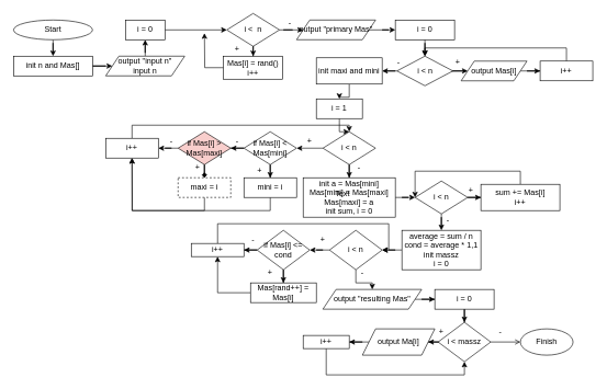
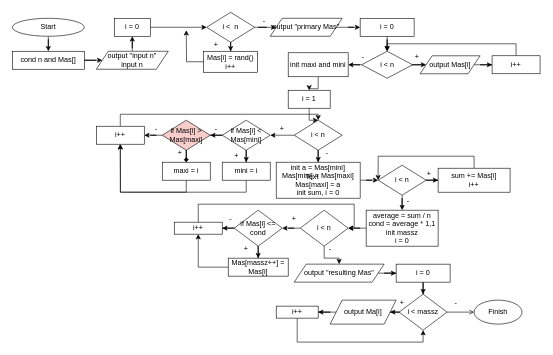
  <mxCell id="0" />
  <mxCell id="1" parent="0" />
  <mxCell id="2" value="" style="edgeStyle=orthogonalEdgeStyle;rounded=0;orthogonalLoop=1;jettySize=auto;html=1;" edge="1" parent="1" source="3" target="5"><mxGeometry relative="1" as="geometry" /></mxCell>
  <mxCell id="3" value="Start" style="ellipse;whiteSpace=wrap;html=1;" vertex="1" parent="1"><mxGeometry x="20" y="30" width="120" height="30" as="geometry" /></mxCell>
  <mxCell id="4" value="" style="edgeStyle=orthogonalEdgeStyle;rounded=0;orthogonalLoop=1;jettySize=auto;html=1;" edge="1" parent="1" source="5" target="7"><mxGeometry relative="1" as="geometry" /></mxCell>
- <mxCell id="5" value="init n and Mas[]" style="whiteSpace=wrap;html=1;" vertex="1" parent="1"><mxGeometry x="20" y="85" width="120" height="30" as="geometry" /></mxCell>
+ <mxCell id="5" value="cond n and Mas[]" style="whiteSpace=wrap;html=1;" vertex="1" parent="1"><mxGeometry x="20" y="85" width="120" height="30" as="geometry" /></mxCell>
  <mxCell id="6" value="" style="edgeStyle=orthogonalEdgeStyle;rounded=0;orthogonalLoop=1;jettySize=auto;html=1;" edge="1" parent="1" source="7" target="9"><mxGeometry relative="1" as="geometry" /></mxCell>
  <mxCell id="7" value="output &quot;input n&lt;span style=&quot;background-color: initial;&quot;&gt;&quot;&lt;/span&gt;&lt;div&gt;&lt;span style=&quot;background-color: initial;&quot;&gt;input n&lt;/span&gt;&lt;/div&gt;" style="shape=parallelogram;perimeter=parallelogramPerimeter;whiteSpace=wrap;html=1;fixedSize=1;" vertex="1" parent="1"><mxGeometry x="160" y="85" width="120" height="30" as="geometry" /></mxCell>
  <mxCell id="8" value="" style="edgeStyle=orthogonalEdgeStyle;rounded=0;orthogonalLoop=1;jettySize=auto;html=1;" edge="1" parent="1" source="9" target="12"><mxGeometry relative="1" as="geometry" /></mxCell>
  <mxCell id="9" value="i = 0" style="whiteSpace=wrap;html=1;" vertex="1" parent="1"><mxGeometry x="190" y="30" width="60" height="30" as="geometry" /></mxCell>
  <mxCell id="10" value="" style="edgeStyle=orthogonalEdgeStyle;rounded=0;orthogonalLoop=1;jettySize=auto;html=1;" edge="1" parent="1" source="12" target="14"><mxGeometry relative="1" as="geometry" /></mxCell>
  <mxCell id="11" value="" style="edgeStyle=orthogonalEdgeStyle;rounded=0;orthogonalLoop=1;jettySize=auto;html=1;" edge="1" parent="1" source="12" target="16"><mxGeometry relative="1" as="geometry" /></mxCell>
  <mxCell id="12" value="i &amp;lt;&amp;nbsp; n" style="rhombus;whiteSpace=wrap;html=1;" vertex="1" parent="1"><mxGeometry x="344" width="80" height="50" as="geometry" y="20" /></mxCell>
  <mxCell id="13" style="edgeStyle=orthogonalEdgeStyle;rounded=0;orthogonalLoop=1;jettySize=auto;html=1;exitX=0;exitY=0.5;exitDx=0;exitDy=0;" edge="1" parent="1" source="14"><mxGeometry relative="1" as="geometry"><mxPoint x="310" y="50" as="targetPoint" /></mxGeometry></mxCell>
  <mxCell id="14" value="Mas[i] = rand()&lt;div&gt;i++&lt;/div&gt;" style="whiteSpace=wrap;html=1;" vertex="1" parent="1"><mxGeometry x="339" y="85" width="90" height="35" as="geometry" /></mxCell>
  <mxCell id="15" value="" style="edgeStyle=orthogonalEdgeStyle;rounded=0;orthogonalLoop=1;jettySize=auto;html=1;" edge="1" parent="1" source="16" target="18"><mxGeometry relative="1" as="geometry" /></mxCell>
  <mxCell id="16" value="output &quot;primary Mas&quot;" style="shape=parallelogram;perimeter=parallelogramPerimeter;whiteSpace=wrap;html=1;fixedSize=1;" vertex="1" parent="1"><mxGeometry x="450" y="30" width="120" height="30" as="geometry" /></mxCell>
  <mxCell id="17" value="" style="edgeStyle=orthogonalEdgeStyle;rounded=0;orthogonalLoop=1;jettySize=auto;html=1;" edge="1" parent="1" source="18" target="21"><mxGeometry relative="1" as="geometry" /></mxCell>
  <mxCell id="18" value="i = 0" style="whiteSpace=wrap;html=1;" vertex="1" parent="1"><mxGeometry x="600" y="30" width="90" height="30" as="geometry" /></mxCell>
  <mxCell id="19" value="" style="edgeStyle=orthogonalEdgeStyle;rounded=0;orthogonalLoop=1;jettySize=auto;html=1;" edge="1" parent="1" source="21" target="23"><mxGeometry relative="1" as="geometry" /></mxCell>
  <mxCell id="20" value="" style="edgeStyle=orthogonalEdgeStyle;rounded=0;orthogonalLoop=1;jettySize=auto;html=1;" edge="1" parent="1" source="21" target="27"><mxGeometry relative="1" as="geometry" /></mxCell>
  <mxCell id="21" value="i &amp;lt; n" style="rhombus;whiteSpace=wrap;html=1;" vertex="1" parent="1"><mxGeometry x="602.5" y="85" width="85" height="45" as="geometry" /></mxCell>
  <mxCell id="22" value="" style="edgeStyle=orthogonalEdgeStyle;rounded=0;orthogonalLoop=1;jettySize=auto;html=1;" edge="1" parent="1" source="23" target="25"><mxGeometry relative="1" as="geometry" /></mxCell>
  <mxCell id="23" value="output Mas[i]" style="shape=parallelogram;perimeter=parallelogramPerimeter;whiteSpace=wrap;html=1;fixedSize=1;" vertex="1" parent="1"><mxGeometry x="700" y="92.5" width="100" height="30" as="geometry" /></mxCell>
  <mxCell id="24" style="edgeStyle=orthogonalEdgeStyle;rounded=0;orthogonalLoop=1;jettySize=auto;html=1;exitX=0.5;exitY=0;exitDx=0;exitDy=0;entryX=0.5;entryY=0;entryDx=0;entryDy=0;" edge="1" parent="1" source="25" target="21"><mxGeometry relative="1" as="geometry" /></mxCell>
  <mxCell id="25" value="i++" style="whiteSpace=wrap;html=1;" vertex="1" parent="1"><mxGeometry x="820" y="92.5" width="80" height="30" as="geometry" /></mxCell>
  <mxCell id="26" value="" style="edgeStyle=orthogonalEdgeStyle;rounded=0;orthogonalLoop=1;jettySize=auto;html=1;" edge="1" parent="1" source="27" target="29"><mxGeometry relative="1" as="geometry" /></mxCell>
  <mxCell id="27" value="init maxi and mini" style="whiteSpace=wrap;html=1;" vertex="1" parent="1"><mxGeometry x="480" y="87.5" width="100" height="40" as="geometry" /></mxCell>
  <mxCell id="28" value="" style="edgeStyle=orthogonalEdgeStyle;rounded=0;orthogonalLoop=1;jettySize=auto;html=1;" edge="1" parent="1" source="29" target="32"><mxGeometry relative="1" as="geometry" /></mxCell>
  <mxCell id="29" value="i = 1" style="whiteSpace=wrap;html=1;" vertex="1" parent="1"><mxGeometry x="480" y="150" width="70" height="30" as="geometry" /></mxCell>
  <mxCell id="30" value="" style="edgeStyle=orthogonalEdgeStyle;rounded=0;orthogonalLoop=1;jettySize=auto;html=1;" edge="1" parent="1" source="32" target="35"><mxGeometry relative="1" as="geometry" /></mxCell>
  <mxCell id="31" value="" style="edgeStyle=orthogonalEdgeStyle;rounded=0;orthogonalLoop=1;jettySize=auto;html=1;" edge="1" parent="1" source="32" target="46"><mxGeometry relative="1" as="geometry" /></mxCell>
  <mxCell id="32" value="i &amp;lt; n" style="rhombus;whiteSpace=wrap;html=1;" vertex="1" parent="1"><mxGeometry x="490" y="200" width="80" height="50" as="geometry" /></mxCell>
  <mxCell id="33" value="" style="edgeStyle=orthogonalEdgeStyle;rounded=0;orthogonalLoop=1;jettySize=auto;html=1;" edge="1" parent="1" source="35" target="38"><mxGeometry relative="1" as="geometry" /></mxCell>
  <mxCell id="34" value="" style="edgeStyle=orthogonalEdgeStyle;rounded=0;orthogonalLoop=1;jettySize=auto;html=1;" edge="1" parent="1" source="35" target="42"><mxGeometry relative="1" as="geometry" /></mxCell>
  <mxCell id="35" value="if Mas[i] &amp;lt; Mas[mini]" style="rhombus;whiteSpace=wrap;html=1;" vertex="1" parent="1"><mxGeometry x="370" y="200" width="80" height="50" as="geometry" /></mxCell>
  <mxCell id="36" value="" style="edgeStyle=orthogonalEdgeStyle;rounded=0;orthogonalLoop=1;jettySize=auto;html=1;" edge="1" parent="1" source="38" target="40"><mxGeometry relative="1" as="geometry" /></mxCell>
  <mxCell id="37" value="" style="edgeStyle=orthogonalEdgeStyle;rounded=0;orthogonalLoop=1;jettySize=auto;html=1;endArrow=diamond;" edge="1" parent="1" source="38" target="44"><mxGeometry relative="1" as="geometry" /></mxCell>
  <mxCell id="38" value="if Mas[i] &amp;gt; Mas[maxi]" style="rhombus;whiteSpace=wrap;html=1;fillColor=#f8cecc;" vertex="1" parent="1"><mxGeometry x="270" y="200" width="80" height="50" as="geometry" /></mxCell>
  <mxCell id="39" style="edgeStyle=orthogonalEdgeStyle;rounded=0;orthogonalLoop=1;jettySize=auto;html=1;exitX=0.5;exitY=0;exitDx=0;exitDy=0;entryX=0.5;entryY=0;entryDx=0;entryDy=0;" edge="1" parent="1" source="40" target="32"><mxGeometry relative="1" as="geometry"><Array as="points"><mxPoint x="200" y="190" /><mxPoint x="530" y="190" /></Array></mxGeometry></mxCell>
  <mxCell id="40" value="i++" style="whiteSpace=wrap;html=1;" vertex="1" parent="1"><mxGeometry x="160" y="210" width="80" height="30" as="geometry" /></mxCell>
  <mxCell id="41" style="edgeStyle=orthogonalEdgeStyle;rounded=0;orthogonalLoop=1;jettySize=auto;html=1;exitX=0.5;exitY=1;exitDx=0;exitDy=0;entryX=0.5;entryY=1;entryDx=0;entryDy=0;" edge="1" parent="1" source="42" target="40"><mxGeometry relative="1" as="geometry" /></mxCell>
  <mxCell id="42" value="mini = i" style="whiteSpace=wrap;html=1;" vertex="1" parent="1"><mxGeometry x="370" y="270" width="80" height="30" as="geometry" /></mxCell>
  <mxCell id="43" style="edgeStyle=orthogonalEdgeStyle;rounded=0;orthogonalLoop=1;jettySize=auto;html=1;exitX=0.5;exitY=1;exitDx=0;exitDy=0;" edge="1" parent="1" source="44"><mxGeometry relative="1" as="geometry"><mxPoint x="200" y="240" as="targetPoint" /></mxGeometry></mxCell>
- <mxCell id="44" value="maxi = i" style="whiteSpace=wrap;html=1;dashed=1;" vertex="1" parent="1"><mxGeometry x="270" y="270" width="80" height="30" as="geometry" /></mxCell>
+ <mxCell id="44" value="maxi = i" style="whiteSpace=wrap;html=1;" vertex="1" parent="1"><mxGeometry x="270" y="270" width="80" height="30" as="geometry" /></mxCell>
  <mxCell id="45" value="" style="edgeStyle=orthogonalEdgeStyle;rounded=0;orthogonalLoop=1;jettySize=auto;html=1;" edge="1" parent="1" source="46" target="49"><mxGeometry relative="1" as="geometry" /></mxCell>
  <mxCell id="46" value="init a = Mas[mini]&lt;div&gt;Mas[mini] = Mas[maxi]&lt;/div&gt;&lt;div&gt;Mas[maxi] = a&lt;/div&gt;&lt;div&gt;init sum, i = 0&lt;/div&gt;" style="whiteSpace=wrap;html=1;" vertex="1" parent="1"><mxGeometry x="460" y="270" width="140" height="60" as="geometry" /></mxCell>
  <mxCell id="47" value="" style="edgeStyle=orthogonalEdgeStyle;rounded=0;orthogonalLoop=1;jettySize=auto;html=1;" edge="1" parent="1" source="49" target="51"><mxGeometry relative="1" as="geometry" /></mxCell>
  <mxCell id="48" value="" style="edgeStyle=orthogonalEdgeStyle;rounded=0;orthogonalLoop=1;jettySize=auto;html=1;" edge="1" parent="1" source="49" target="53"><mxGeometry relative="1" as="geometry" /></mxCell>
  <mxCell id="49" value="i &amp;lt; n" style="rhombus;whiteSpace=wrap;html=1;" vertex="1" parent="1"><mxGeometry x="630" y="275" width="80" height="50" as="geometry" /></mxCell>
  <mxCell id="50" style="edgeStyle=orthogonalEdgeStyle;rounded=0;orthogonalLoop=1;jettySize=auto;html=1;exitX=0.5;exitY=0;exitDx=0;exitDy=0;entryX=0;entryY=0.5;entryDx=0;entryDy=0;" edge="1" parent="1" source="51" target="49"><mxGeometry relative="1" as="geometry"><Array as="points"><mxPoint x="790" y="260" /><mxPoint x="630" y="260" /></Array></mxGeometry></mxCell>
  <mxCell id="51" value="sum += Mas[i]&lt;div&gt;i++&lt;/div&gt;" style="whiteSpace=wrap;html=1;" vertex="1" parent="1"><mxGeometry x="730" y="280" width="120" height="40" as="geometry" /></mxCell>
  <mxCell id="52" value="" style="edgeStyle=orthogonalEdgeStyle;rounded=0;orthogonalLoop=1;jettySize=auto;html=1;" edge="1" parent="1" source="53" target="56"><mxGeometry relative="1" as="geometry" /></mxCell>
  <mxCell id="53" value="average = sum / n&lt;div&gt;cond = average * 1,1&lt;/div&gt;&lt;div&gt;init massz&lt;/div&gt;&lt;div&gt;i = 0&lt;/div&gt;" style="whiteSpace=wrap;html=1;" vertex="1" parent="1"><mxGeometry x="610" y="350" width="120" height="60" as="geometry" /></mxCell>
  <mxCell id="54" value="" style="edgeStyle=orthogonalEdgeStyle;rounded=0;orthogonalLoop=1;jettySize=auto;html=1;" edge="1" parent="1" source="56" target="59"><mxGeometry relative="1" as="geometry" /></mxCell>
  <mxCell id="55" value="" style="edgeStyle=orthogonalEdgeStyle;rounded=0;orthogonalLoop=1;jettySize=auto;html=1;" edge="1" parent="1" source="56" target="65"><mxGeometry relative="1" as="geometry" /></mxCell>
  <mxCell id="56" value="i &amp;lt; n" style="rhombus;whiteSpace=wrap;html=1;" vertex="1" parent="1"><mxGeometry x="500" y="350" width="80" height="60" as="geometry" /></mxCell>
  <mxCell id="57" value="" style="edgeStyle=orthogonalEdgeStyle;rounded=0;orthogonalLoop=1;jettySize=auto;html=1;" edge="1" parent="1" source="59" target="61"><mxGeometry relative="1" as="geometry" /></mxCell>
  <mxCell id="58" value="" style="edgeStyle=orthogonalEdgeStyle;rounded=0;orthogonalLoop=1;jettySize=auto;html=1;" edge="1" parent="1" source="59" target="63"><mxGeometry relative="1" as="geometry" /></mxCell>
  <mxCell id="59" value="if Mas[i] &amp;lt;= cond" style="rhombus;whiteSpace=wrap;html=1;" vertex="1" parent="1"><mxGeometry x="390" y="350" width="80" height="60" as="geometry" /></mxCell>
  <mxCell id="60" style="edgeStyle=orthogonalEdgeStyle;rounded=0;orthogonalLoop=1;jettySize=auto;html=1;exitX=0;exitY=0.5;exitDx=0;exitDy=0;entryX=0.5;entryY=1;entryDx=0;entryDy=0;" edge="1" parent="1" source="61" target="63"><mxGeometry relative="1" as="geometry" /></mxCell>
- <mxCell id="61" value="Mas[rand++] = Mas[i]" style="whiteSpace=wrap;html=1;" vertex="1" parent="1"><mxGeometry x="380" y="430" width="100" height="30" as="geometry" /></mxCell>
+ <mxCell id="61" value="Mas[massz++] = Mas[i]" style="whiteSpace=wrap;html=1;" vertex="1" parent="1"><mxGeometry x="380" y="430" width="100" height="30" as="geometry" /></mxCell>
  <mxCell id="62" style="edgeStyle=orthogonalEdgeStyle;rounded=0;orthogonalLoop=1;jettySize=auto;html=1;exitX=0.5;exitY=0;exitDx=0;exitDy=0;entryX=1;entryY=0.5;entryDx=0;entryDy=0;" edge="1" parent="1" source="63" target="56"><mxGeometry relative="1" as="geometry"><Array as="points"><mxPoint x="330" y="340" /><mxPoint x="590" y="340" /><mxPoint x="590" y="380" /></Array></mxGeometry></mxCell>
  <mxCell id="63" value="i++" style="whiteSpace=wrap;html=1;" vertex="1" parent="1"><mxGeometry x="290" y="370" width="80" height="20" as="geometry" /></mxCell>
  <mxCell id="64" value="" style="edgeStyle=orthogonalEdgeStyle;rounded=0;orthogonalLoop=1;jettySize=auto;html=1;" edge="1" parent="1" source="65" target="67"><mxGeometry relative="1" as="geometry" /></mxCell>
  <mxCell id="65" value="output &quot;resulting Mas&quot;" style="shape=parallelogram;perimeter=parallelogramPerimeter;whiteSpace=wrap;html=1;fixedSize=1;" vertex="1" parent="1"><mxGeometry x="490" y="440" width="150" height="30" as="geometry" /></mxCell>
  <mxCell id="66" value="" style="edgeStyle=orthogonalEdgeStyle;rounded=0;orthogonalLoop=1;jettySize=auto;html=1;" edge="1" parent="1" source="67" target="70"><mxGeometry relative="1" as="geometry" /></mxCell>
  <mxCell id="67" value="i = 0" style="whiteSpace=wrap;html=1;" vertex="1" parent="1"><mxGeometry x="660" y="440" width="90" height="30" as="geometry" /></mxCell>
  <mxCell id="68" value="" style="edgeStyle=orthogonalEdgeStyle;rounded=0;orthogonalLoop=1;jettySize=auto;html=1;" edge="1" parent="1" source="70" target="72"><mxGeometry relative="1" as="geometry" /></mxCell>
  <mxCell id="69" value="" style="edgeStyle=orthogonalEdgeStyle;rounded=0;orthogonalLoop=1;jettySize=auto;html=1;endArrow=open;" edge="1" parent="1" source="70" target="75"><mxGeometry relative="1" as="geometry" /></mxCell>
  <mxCell id="70" value="i &amp;lt; massz" style="rhombus;whiteSpace=wrap;html=1;" vertex="1" parent="1"><mxGeometry x="665" y="490" width="80" height="60" as="geometry" /></mxCell>
  <mxCell id="71" value="" style="edgeStyle=orthogonalEdgeStyle;rounded=0;orthogonalLoop=1;jettySize=auto;html=1;" edge="1" parent="1" source="72" target="74"><mxGeometry relative="1" as="geometry" /></mxCell>
  <mxCell id="72" value="output Ma[i]" style="shape=parallelogram;perimeter=parallelogramPerimeter;whiteSpace=wrap;html=1;fixedSize=1;" vertex="1" parent="1"><mxGeometry x="550" y="500" width="110" height="40" as="geometry" /></mxCell>
  <mxCell id="73" style="edgeStyle=orthogonalEdgeStyle;rounded=0;orthogonalLoop=1;jettySize=auto;html=1;exitX=0.5;exitY=1;exitDx=0;exitDy=0;entryX=0.5;entryY=1;entryDx=0;entryDy=0;" edge="1" parent="1" source="74" target="70"><mxGeometry relative="1" as="geometry"><Array as="points"><mxPoint x="495" y="570" /><mxPoint x="705" y="570" /></Array></mxGeometry></mxCell>
  <mxCell id="74" value="i++" style="whiteSpace=wrap;html=1;" vertex="1" parent="1"><mxGeometry x="460" y="510" width="70" height="20" as="geometry" /></mxCell>
  <mxCell id="75" value="Finish" style="ellipse;whiteSpace=wrap;html=1;" vertex="1" parent="1"><mxGeometry x="790" y="500" width="80" height="40" as="geometry" /></mxCell>
  <mxCell id="76" value="+" style="text;html=1;align=center;verticalAlign=middle;whiteSpace=wrap;rounded=0;" vertex="1" parent="1"><mxGeometry x="330" y="60" width="60" height="30" as="geometry" /></mxCell>
  <mxCell id="77" value="+" style="text;html=1;align=center;verticalAlign=middle;whiteSpace=wrap;rounded=0;" vertex="1" parent="1"><mxGeometry x="665" y="80" width="60" height="30" as="geometry" /></mxCell>
  <mxCell id="78" value="+" style="text;html=1;align=center;verticalAlign=middle;whiteSpace=wrap;rounded=0;" vertex="1" parent="1"><mxGeometry x="440" y="200" width="60" height="30" as="geometry" /></mxCell>
  <mxCell id="79" value="+" style="text;html=1;align=center;verticalAlign=middle;whiteSpace=wrap;rounded=0;" vertex="1" parent="1"><mxGeometry x="364" y="245" width="60" height="30" as="geometry" /></mxCell>
  <mxCell id="80" value="+" style="text;html=1;align=center;verticalAlign=middle;whiteSpace=wrap;rounded=0;" vertex="1" parent="1"><mxGeometry x="270" y="240" width="60" height="30" as="geometry" /></mxCell>
  <mxCell id="81" value="+" style="text;html=1;align=center;verticalAlign=middle;whiteSpace=wrap;rounded=0;" vertex="1" parent="1"><mxGeometry x="685" y="275" width="60" height="30" as="geometry" /></mxCell>
  <mxCell id="82" value="+" style="text;html=1;align=center;verticalAlign=middle;whiteSpace=wrap;rounded=0;" vertex="1" parent="1"><mxGeometry x="460" y="350" width="60" height="30" as="geometry" /></mxCell>
  <mxCell id="83" value="+" style="text;html=1;align=center;verticalAlign=middle;whiteSpace=wrap;rounded=0;" vertex="1" parent="1"><mxGeometry x="380" y="400" width="60" height="30" as="geometry" /></mxCell>
  <mxCell id="84" value="+" style="text;html=1;align=center;verticalAlign=middle;whiteSpace=wrap;rounded=0;" vertex="1" parent="1"><mxGeometry x="640" y="490" width="60" height="30" as="geometry" /></mxCell>
  <mxCell id="85" value="Text" style="text;html=1;align=center;verticalAlign=middle;whiteSpace=wrap;rounded=0;" vertex="1" parent="1"><mxGeometry x="490" y="280" width="60" height="30" as="geometry" /></mxCell>
  <mxCell id="86" value="-" style="text;html=1;align=center;verticalAlign=middle;whiteSpace=wrap;rounded=0;" vertex="1" parent="1"><mxGeometry x="410" width="60" height="30" as="geometry" y="20" /></mxCell>
  <mxCell id="87" value="-" style="text;html=1;align=center;verticalAlign=middle;whiteSpace=wrap;rounded=0;" vertex="1" parent="1"><mxGeometry x="575" y="80" width="60" height="30" as="geometry" /></mxCell>
  <mxCell id="88" value="-" style="text;html=1;align=center;verticalAlign=middle;whiteSpace=wrap;rounded=0;" vertex="1" parent="1"><mxGeometry x="515" y="240" width="60" height="30" as="geometry" /></mxCell>
  <mxCell id="89" value="-" style="text;html=1;align=center;verticalAlign=middle;whiteSpace=wrap;rounded=0;" vertex="1" parent="1"><mxGeometry x="330" y="200" width="60" height="30" as="geometry" /></mxCell>
  <mxCell id="90" value="-" style="text;html=1;align=center;verticalAlign=middle;whiteSpace=wrap;rounded=0;" vertex="1" parent="1"><mxGeometry x="230" y="200" width="60" height="30" as="geometry" /></mxCell>
  <mxCell id="91" value="-" style="text;html=1;align=center;verticalAlign=middle;whiteSpace=wrap;rounded=0;" vertex="1" parent="1"><mxGeometry x="650" y="320" width="60" height="30" as="geometry" /></mxCell>
  <mxCell id="92" value="-" style="text;html=1;align=center;verticalAlign=middle;whiteSpace=wrap;rounded=0;" vertex="1" parent="1"><mxGeometry x="354" y="350" width="60" height="30" as="geometry" /></mxCell>
  <mxCell id="93" value="-" style="text;html=1;align=center;verticalAlign=middle;whiteSpace=wrap;rounded=0;" vertex="1" parent="1"><mxGeometry x="520" y="400" width="60" height="30" as="geometry" /></mxCell>
  <mxCell id="94" value="-" style="text;html=1;align=center;verticalAlign=middle;whiteSpace=wrap;rounded=0;" vertex="1" parent="1"><mxGeometry x="730" y="490" width="60" height="30" as="geometry" /></mxCell>
